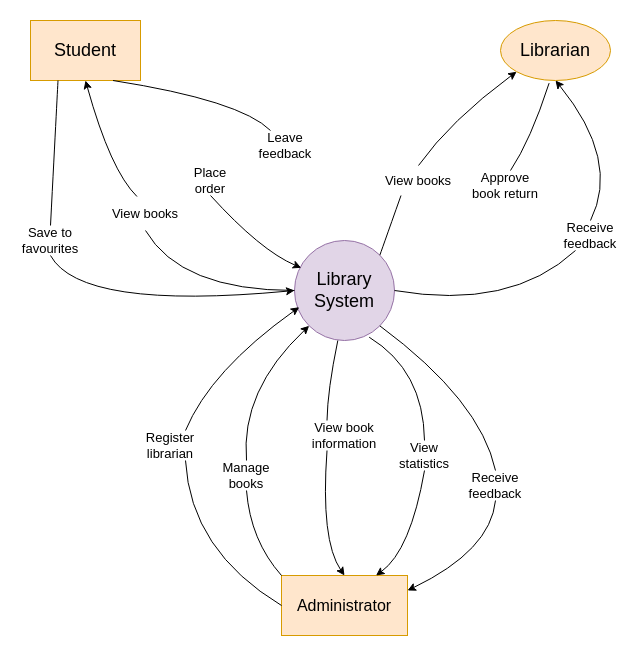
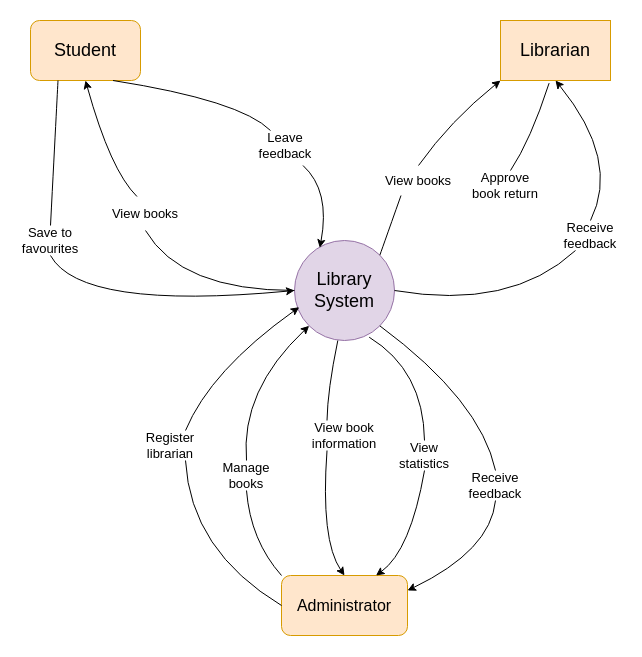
  <mxCell id="0" />
  <mxCell id="1" parent="0" />
  <mxCell id="2" value="&lt;font style=&quot;font-size: 18px;&quot;&gt;Library&lt;br&gt;System&lt;/font&gt;" style="shape=ellipse;html=1;dashed=0;whiteSpace=wrap;aspect=fixed;perimeter=ellipsePerimeter;fillColor=#e1d5e7;strokeColor=#9673a6;" vertex="1" parent="1"><mxGeometry x="294" y="240" width="100" height="100" as="geometry" /></mxCell>
- <mxCell id="3" value="&lt;font style=&quot;font-size: 18px;&quot;&gt;Student&lt;/font&gt;" style="html=1;dashed=0;whiteSpace=wrap;fillColor=#ffe6cc;strokeColor=#d79b00;" vertex="1" parent="1"><mxGeometry x="30" y="20" width="110" height="60" as="geometry" /></mxCell>
- <mxCell id="4" value="&lt;font style=&quot;font-size: 18px;&quot;&gt;Librarian&lt;/font&gt;" style="ellipse;html=1;dashed=0;whiteSpace=wrap;fillColor=#ffe6cc;strokeColor=#d79b00;" vertex="1" parent="1"><mxGeometry x="500" y="20" width="110" height="60" as="geometry" /></mxCell>
- <mxCell id="5" value="&lt;font style=&quot;font-size: 16px;&quot;&gt;Administrator&lt;/font&gt;" style="html=1;dashed=0;whiteSpace=wrap;fillColor=#ffe6cc;strokeColor=#d79b00;" vertex="1" parent="1"><mxGeometry x="281" y="575" width="126" height="60" as="geometry" /></mxCell>
+ <mxCell id="3" value="&lt;font style=&quot;font-size: 18px;&quot;&gt;Student&lt;/font&gt;" style="html=1;dashed=0;whiteSpace=wrap;fillColor=#ffe6cc;strokeColor=#d79b00;rounded=1;" vertex="1" parent="1"><mxGeometry x="30" y="20" width="110" height="60" as="geometry" /></mxCell>
+ <mxCell id="4" value="&lt;font style=&quot;font-size: 18px;&quot;&gt;Librarian&lt;/font&gt;" style="html=1;dashed=0;whiteSpace=wrap;fillColor=#ffe6cc;strokeColor=#d79b00;" vertex="1" parent="1"><mxGeometry x="500" y="20" width="110" height="60" as="geometry" /></mxCell>
+ <mxCell id="5" value="&lt;font style=&quot;font-size: 16px;&quot;&gt;Administrator&lt;/font&gt;" style="html=1;dashed=0;whiteSpace=wrap;fillColor=#ffe6cc;strokeColor=#d79b00;rounded=1;" vertex="1" parent="1"><mxGeometry x="281" y="575" width="126" height="60" as="geometry" /></mxCell>
  <mxCell id="6" value="" style="curved=1;endArrow=classic;html=1;rounded=0;entryX=0.5;entryY=1;entryDx=0;entryDy=0;exitX=0.378;exitY=0.029;exitDx=0;exitDy=0;exitPerimeter=0;" edge="1" parent="1" source="8" target="3"><mxGeometry width="50" height="50" relative="1" as="geometry"><mxPoint x="410" y="210" as="sourcePoint" /><mxPoint x="360" y="160" as="targetPoint" /><Array as="points"><mxPoint x="110" y="170" /></Array></mxGeometry></mxCell>
  <mxCell id="7" value="" style="curved=1;endArrow=none;html=1;rounded=0;entryX=0.5;entryY=1;entryDx=0;entryDy=0;exitX=0;exitY=0.5;exitDx=0;exitDy=0;endFill=0;" edge="1" parent="1" source="2" target="8"><mxGeometry width="50" height="50" relative="1" as="geometry"><mxPoint x="294" y="280" as="sourcePoint" /><mxPoint x="165" y="110" as="targetPoint" /><Array as="points"><mxPoint x="180" y="290" /></Array></mxGeometry></mxCell>
  <mxCell id="8" value="&lt;font style=&quot;font-size: 13px;&quot;&gt;View books&lt;/font&gt;" style="text;html=1;strokeColor=none;fillColor=none;align=center;verticalAlign=middle;whiteSpace=wrap;rounded=0;" vertex="1" parent="1"><mxGeometry x="110" y="195" width="70" height="35" as="geometry" /></mxCell>
- <mxCell id="9" value="" style="curved=1;endArrow=classic;html=1;rounded=0;exitX=0.5;exitY=1;exitDx=0;exitDy=0;entryX=0.067;entryY=0.273;entryDx=0;entryDy=0;entryPerimeter=0;" edge="1" parent="1" source="10" target="2"><mxGeometry width="50" height="50" relative="1" as="geometry"><mxPoint x="360" y="190" as="sourcePoint" /><mxPoint x="300" y="220" as="targetPoint" /><Array as="points"><mxPoint x="260" y="250" /></Array></mxGeometry></mxCell>
- <mxCell id="10" value="&lt;font style=&quot;font-size: 13px;&quot;&gt;Place order&lt;/font&gt;" style="text;html=1;strokeColor=none;fillColor=none;align=center;verticalAlign=middle;whiteSpace=wrap;rounded=0;" vertex="1" parent="1"><mxGeometry x="180" y="165" width="60" height="30" as="geometry" /></mxCell>
+ <mxCell id="11" value="" style="curved=1;endArrow=classic;html=1;rounded=0;exitX=0.75;exitY=1;exitDx=0;exitDy=0;entryX=0.253;entryY=0.073;entryDx=0;entryDy=0;entryPerimeter=0;" edge="1" parent="1" source="13" target="2"><mxGeometry width="50" height="50" relative="1" as="geometry"><mxPoint x="360" y="180" as="sourcePoint" /><mxPoint x="410" y="230" as="targetPoint" /><Array as="points"><mxPoint x="330" y="190" /></Array></mxGeometry></mxCell>
  <mxCell id="12" value="" style="curved=1;endArrow=none;html=1;rounded=0;exitX=0.75;exitY=1;exitDx=0;exitDy=0;endFill=0;" edge="1" parent="1" source="3"><mxGeometry width="50" height="50" relative="1" as="geometry"><mxPoint x="173" y="80" as="sourcePoint" /><mxPoint x="270" y="130" as="targetPoint" /><Array as="points"><mxPoint x="240" y="100" /></Array></mxGeometry></mxCell>
  <mxCell id="13" value="&lt;font style=&quot;font-size: 13px;&quot;&gt;Leave feedback&lt;/font&gt;" style="text;html=1;strokeColor=none;fillColor=none;align=center;verticalAlign=middle;whiteSpace=wrap;rounded=0;" vertex="1" parent="1"><mxGeometry x="250" y="125" width="70" height="40" as="geometry" /></mxCell>
  <mxCell id="14" value="" style="curved=1;endArrow=classic;html=1;rounded=0;entryX=0;entryY=1;entryDx=0;entryDy=0;exitX=0.5;exitY=0;exitDx=0;exitDy=0;" edge="1" parent="1" source="16" target="4"><mxGeometry width="50" height="50" relative="1" as="geometry"><mxPoint x="370" y="250" as="sourcePoint" /><mxPoint x="410" y="190" as="targetPoint" /><Array as="points"><mxPoint x="450" y="120" /></Array></mxGeometry></mxCell>
  <mxCell id="15" value="" style="curved=1;endArrow=none;html=1;rounded=0;entryX=0.25;entryY=1;entryDx=0;entryDy=0;exitX=1;exitY=0;exitDx=0;exitDy=0;endFill=0;" edge="1" parent="1" source="2" target="16"><mxGeometry width="50" height="50" relative="1" as="geometry"><mxPoint x="379" y="255" as="sourcePoint" /><mxPoint x="500" y="80" as="targetPoint" /><Array as="points" /></mxGeometry></mxCell>
  <mxCell id="16" value="&lt;font style=&quot;font-size: 13px;&quot;&gt;View books&lt;/font&gt;" style="text;html=1;strokeColor=none;fillColor=none;align=center;verticalAlign=middle;whiteSpace=wrap;rounded=0;" vertex="1" parent="1"><mxGeometry x="383" y="165" width="70" height="30" as="geometry" /></mxCell>
  <mxCell id="17" value="" style="curved=1;endArrow=none;html=1;rounded=0;exitX=0.442;exitY=1.044;exitDx=0;exitDy=0;exitPerimeter=0;endFill=0;" edge="1" parent="1" source="4"><mxGeometry width="50" height="50" relative="1" as="geometry"><mxPoint x="549" y="83" as="sourcePoint" /><mxPoint x="510" y="170" as="targetPoint" /><Array as="points"><mxPoint x="530" y="140" /></Array></mxGeometry></mxCell>
  <mxCell id="18" value="&lt;font style=&quot;font-size: 13px;&quot;&gt;Approve book return&lt;/font&gt;" style="text;html=1;strokeColor=none;fillColor=none;align=center;verticalAlign=middle;whiteSpace=wrap;rounded=0;" vertex="1" parent="1"><mxGeometry x="470" y="165" width="70" height="40" as="geometry" /></mxCell>
  <mxCell id="19" value="" style="curved=1;endArrow=classic;html=1;rounded=0;entryX=0.5;entryY=1;entryDx=0;entryDy=0;exitX=0.5;exitY=0;exitDx=0;exitDy=0;" edge="1" parent="1" source="21" target="4"><mxGeometry width="50" height="50" relative="1" as="geometry"><mxPoint x="510" y="320" as="sourcePoint" /><mxPoint x="560" y="270" as="targetPoint" /><Array as="points"><mxPoint x="620" y="160" /></Array></mxGeometry></mxCell>
  <mxCell id="20" value="" style="curved=1;endArrow=none;html=1;rounded=0;entryX=0.25;entryY=1;entryDx=0;entryDy=0;exitX=1;exitY=0.5;exitDx=0;exitDy=0;endFill=0;" edge="1" parent="1" source="2" target="21"><mxGeometry width="50" height="50" relative="1" as="geometry"><mxPoint x="394" y="290" as="sourcePoint" /><mxPoint x="555" y="80" as="targetPoint" /><Array as="points"><mxPoint x="510" y="310" /></Array></mxGeometry></mxCell>
  <mxCell id="21" value="&lt;font style=&quot;font-size: 13px;&quot;&gt;Receive&lt;br&gt;feedback&lt;/font&gt;" style="text;html=1;strokeColor=none;fillColor=none;align=center;verticalAlign=middle;whiteSpace=wrap;rounded=0;" vertex="1" parent="1"><mxGeometry x="560" y="220" width="60" height="30" as="geometry" /></mxCell>
  <mxCell id="22" value="" style="curved=1;endArrow=classic;html=1;rounded=0;exitX=0.5;exitY=0;exitDx=0;exitDy=0;entryX=0;entryY=1;entryDx=0;entryDy=0;" edge="1" parent="1" source="24" target="2"><mxGeometry width="50" height="50" relative="1" as="geometry"><mxPoint x="280" y="550" as="sourcePoint" /><mxPoint x="410" y="470" as="targetPoint" /><Array as="points"><mxPoint x="240" y="390" /></Array></mxGeometry></mxCell>
  <mxCell id="23" value="" style="curved=1;endArrow=none;html=1;rounded=0;exitX=0;exitY=0;exitDx=0;exitDy=0;entryX=0.5;entryY=1;entryDx=0;entryDy=0;endFill=0;" edge="1" parent="1" source="5" target="24"><mxGeometry width="50" height="50" relative="1" as="geometry"><mxPoint x="281" y="575" as="sourcePoint" /><mxPoint x="309" y="325" as="targetPoint" /><Array as="points"><mxPoint x="250" y="540" /></Array></mxGeometry></mxCell>
  <mxCell id="24" value="&lt;font style=&quot;font-size: 13px;&quot;&gt;Manage books&lt;/font&gt;" style="text;html=1;strokeColor=none;fillColor=none;align=center;verticalAlign=middle;whiteSpace=wrap;rounded=0;" vertex="1" parent="1"><mxGeometry x="211" y="460" width="70" height="30" as="geometry" /></mxCell>
  <mxCell id="25" value="" style="curved=1;endArrow=classic;html=1;rounded=0;exitX=0.25;exitY=1;exitDx=0;exitDy=0;entryX=0.5;entryY=0;entryDx=0;entryDy=0;" edge="1" parent="1" source="27" target="5"><mxGeometry width="50" height="50" relative="1" as="geometry"><mxPoint x="360" y="460" as="sourcePoint" /><mxPoint x="350" y="530" as="targetPoint" /><Array as="points"><mxPoint x="320" y="540" /></Array></mxGeometry></mxCell>
  <mxCell id="26" value="" style="curved=1;endArrow=none;html=1;rounded=0;exitX=0.433;exitY=1;exitDx=0;exitDy=0;exitPerimeter=0;entryX=0.25;entryY=0;entryDx=0;entryDy=0;endFill=0;" edge="1" parent="1" source="2" target="27"><mxGeometry width="50" height="50" relative="1" as="geometry"><mxPoint x="337" y="340" as="sourcePoint" /><mxPoint x="313" y="575" as="targetPoint" /><Array as="points"><mxPoint x="327" y="390" /></Array></mxGeometry></mxCell>
  <mxCell id="27" value="&lt;font style=&quot;font-size: 13px;&quot;&gt;View book&lt;br&gt;information&lt;/font&gt;" style="text;html=1;strokeColor=none;fillColor=none;align=center;verticalAlign=middle;whiteSpace=wrap;rounded=0;" vertex="1" parent="1"><mxGeometry x="309" y="420" width="70" height="30" as="geometry" /></mxCell>
  <mxCell id="28" value="" style="curved=1;endArrow=classic;html=1;rounded=0;exitX=0.5;exitY=1;exitDx=0;exitDy=0;entryX=0.75;entryY=0;entryDx=0;entryDy=0;" edge="1" parent="1" source="30" target="5"><mxGeometry width="50" height="50" relative="1" as="geometry"><mxPoint x="360" y="390" as="sourcePoint" /><mxPoint x="410" y="440" as="targetPoint" /><Array as="points"><mxPoint x="410" y="550" /></Array></mxGeometry></mxCell>
  <mxCell id="29" value="" style="curved=1;endArrow=none;html=1;rounded=0;exitX=0.747;exitY=0.967;exitDx=0;exitDy=0;exitPerimeter=0;entryX=0.5;entryY=0;entryDx=0;entryDy=0;endFill=0;" edge="1" parent="1" source="2" target="30"><mxGeometry width="50" height="50" relative="1" as="geometry"><mxPoint x="369" y="337" as="sourcePoint" /><mxPoint x="376" y="575" as="targetPoint" /><Array as="points"><mxPoint x="423" y="370" /></Array></mxGeometry></mxCell>
  <mxCell id="30" value="&lt;font style=&quot;font-size: 13px;&quot;&gt;View statistics&lt;/font&gt;" style="text;html=1;strokeColor=none;fillColor=none;align=center;verticalAlign=middle;whiteSpace=wrap;rounded=0;" vertex="1" parent="1"><mxGeometry x="394" y="440" width="60" height="30" as="geometry" /></mxCell>
  <mxCell id="31" value="" style="curved=1;endArrow=classic;html=1;rounded=0;exitX=0.5;exitY=1;exitDx=0;exitDy=0;entryX=1;entryY=0.25;entryDx=0;entryDy=0;" edge="1" parent="1" source="33" target="5"><mxGeometry width="50" height="50" relative="1" as="geometry"><mxPoint x="410" y="460" as="sourcePoint" /><mxPoint x="408.333" y="575" as="targetPoint" /><Array as="points"><mxPoint x="490" y="550" /></Array></mxGeometry></mxCell>
  <mxCell id="32" value="" style="curved=1;endArrow=none;html=1;rounded=0;exitX=1;exitY=1;exitDx=0;exitDy=0;entryX=0.5;entryY=0;entryDx=0;entryDy=0;endFill=0;" edge="1" parent="1" source="2" target="33"><mxGeometry width="50" height="50" relative="1" as="geometry"><mxPoint x="379" y="325" as="sourcePoint" /><mxPoint x="407" y="590" as="targetPoint" /><Array as="points"><mxPoint x="480" y="400" /></Array></mxGeometry></mxCell>
  <mxCell id="33" value="&lt;font style=&quot;font-size: 13px;&quot;&gt;Receive&lt;br&gt;feedback&lt;/font&gt;" style="text;html=1;strokeColor=none;fillColor=none;align=center;verticalAlign=middle;whiteSpace=wrap;rounded=0;" vertex="1" parent="1"><mxGeometry x="460" y="470" width="70" height="30" as="geometry" /></mxCell>
  <mxCell id="34" value="" style="curved=1;endArrow=classic;html=1;rounded=0;exitX=0.75;exitY=0;exitDx=0;exitDy=0;entryX=0.047;entryY=0.667;entryDx=0;entryDy=0;entryPerimeter=0;" edge="1" parent="1" source="36" target="2"><mxGeometry width="50" height="50" relative="1" as="geometry"><mxPoint x="360" y="300" as="sourcePoint" /><mxPoint x="410" y="250" as="targetPoint" /><Array as="points"><mxPoint x="210" y="370" /></Array></mxGeometry></mxCell>
  <mxCell id="35" value="" style="curved=1;endArrow=none;html=1;rounded=0;exitX=0;exitY=0.5;exitDx=0;exitDy=0;entryX=0.75;entryY=1;entryDx=0;entryDy=0;endFill=0;" edge="1" parent="1" source="5" target="36"><mxGeometry width="50" height="50" relative="1" as="geometry"><mxPoint x="281" y="605" as="sourcePoint" /><mxPoint x="299" y="307" as="targetPoint" /><Array as="points"><mxPoint x="190" y="550" /></Array></mxGeometry></mxCell>
  <mxCell id="36" value="&lt;font style=&quot;font-size: 13px;&quot;&gt;Register&lt;br&gt;librarian&lt;/font&gt;" style="text;html=1;strokeColor=none;fillColor=none;align=center;verticalAlign=middle;whiteSpace=wrap;rounded=0;" vertex="1" parent="1"><mxGeometry x="140" y="430" width="60" height="30" as="geometry" /></mxCell>
  <mxCell id="37" value="" style="curved=1;endArrow=classic;html=1;rounded=0;exitX=0.5;exitY=1;exitDx=0;exitDy=0;entryX=0;entryY=0.5;entryDx=0;entryDy=0;" edge="1" parent="1" source="39" target="2"><mxGeometry width="50" height="50" relative="1" as="geometry"><mxPoint x="260" y="360" as="sourcePoint" /><mxPoint x="190" y="350" as="targetPoint" /><Array as="points"><mxPoint x="80" y="310" /></Array></mxGeometry></mxCell>
  <mxCell id="38" value="" style="curved=1;endArrow=none;html=1;rounded=0;exitX=0.25;exitY=1;exitDx=0;exitDy=0;entryX=0.5;entryY=0;entryDx=0;entryDy=0;endFill=0;" edge="1" parent="1" source="3" target="39"><mxGeometry width="50" height="50" relative="1" as="geometry"><mxPoint x="58" y="80" as="sourcePoint" /><mxPoint x="294" y="290" as="targetPoint" /><Array as="points" /></mxGeometry></mxCell>
  <mxCell id="39" value="&lt;font style=&quot;font-size: 13px;&quot;&gt;Save to&lt;br&gt;favourites&lt;/font&gt;" style="text;html=1;strokeColor=none;fillColor=none;align=center;verticalAlign=middle;whiteSpace=wrap;rounded=0;" vertex="1" parent="1"><mxGeometry x="20" y="225" width="60" height="30" as="geometry" /></mxCell>
